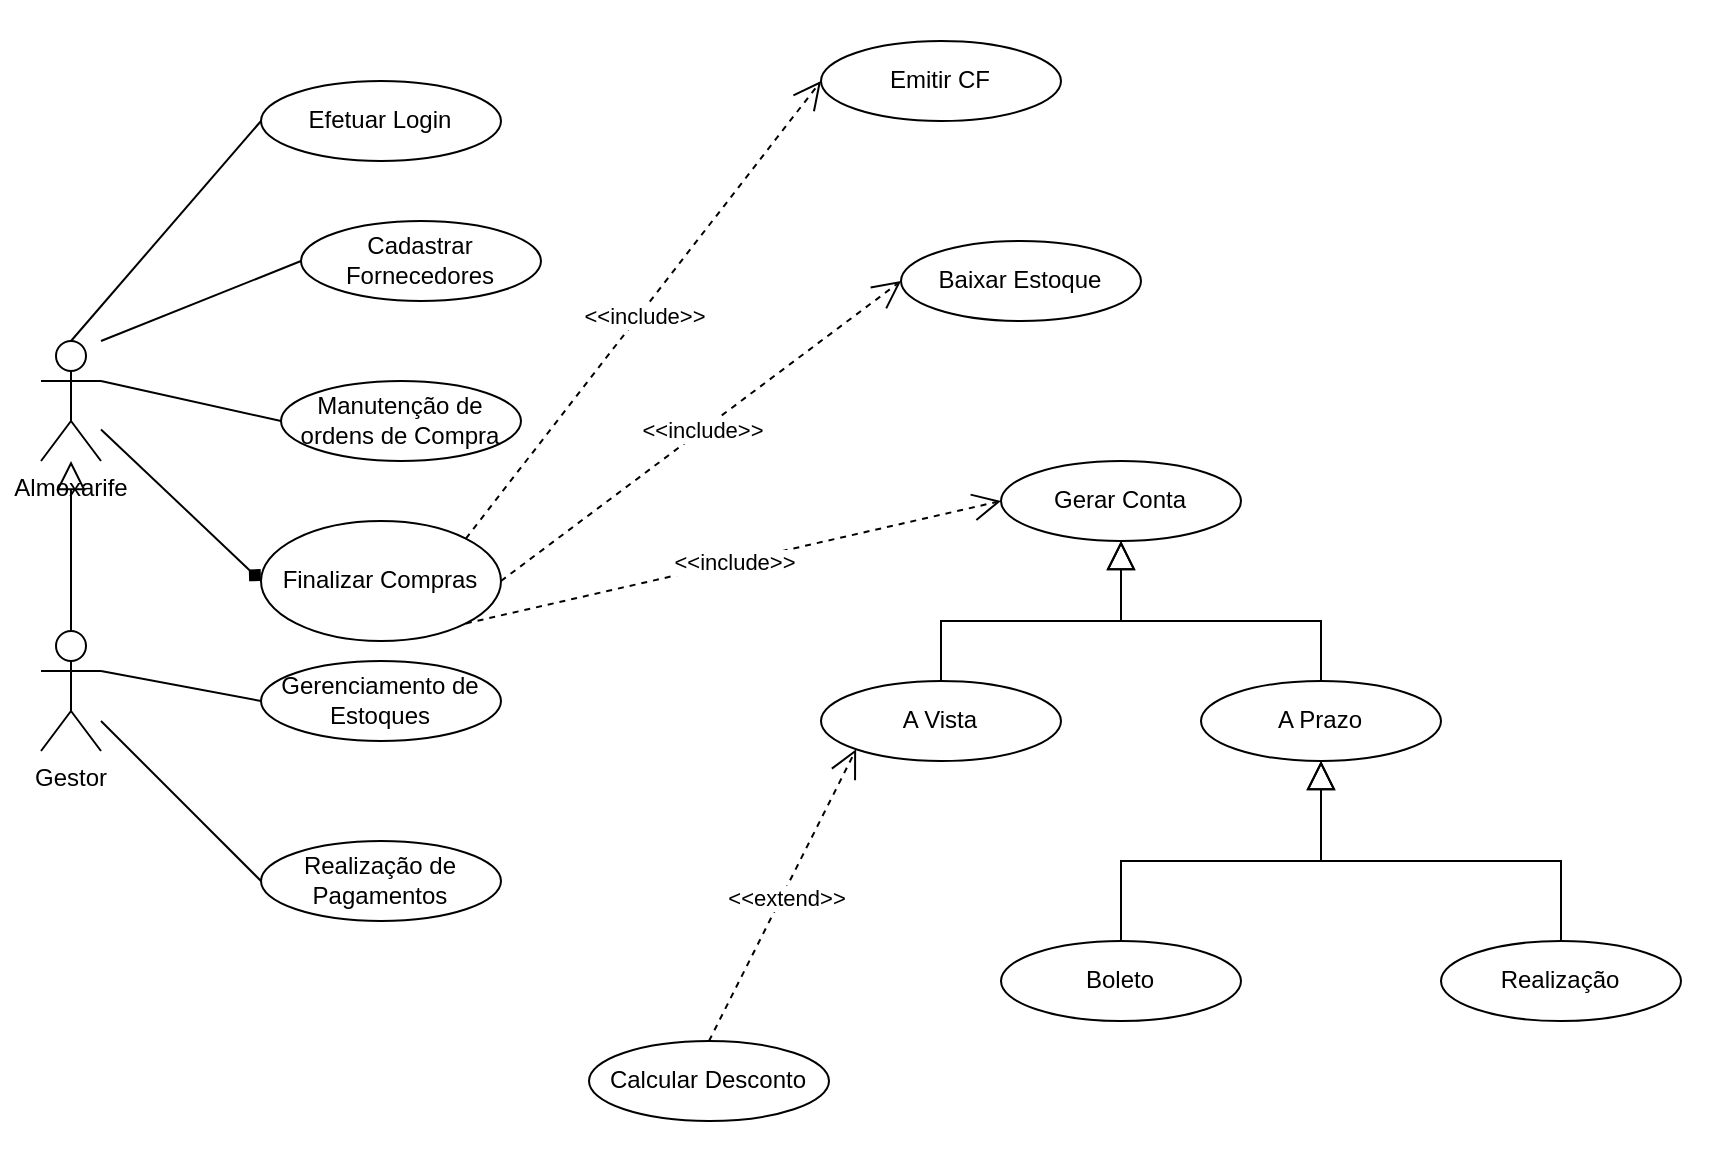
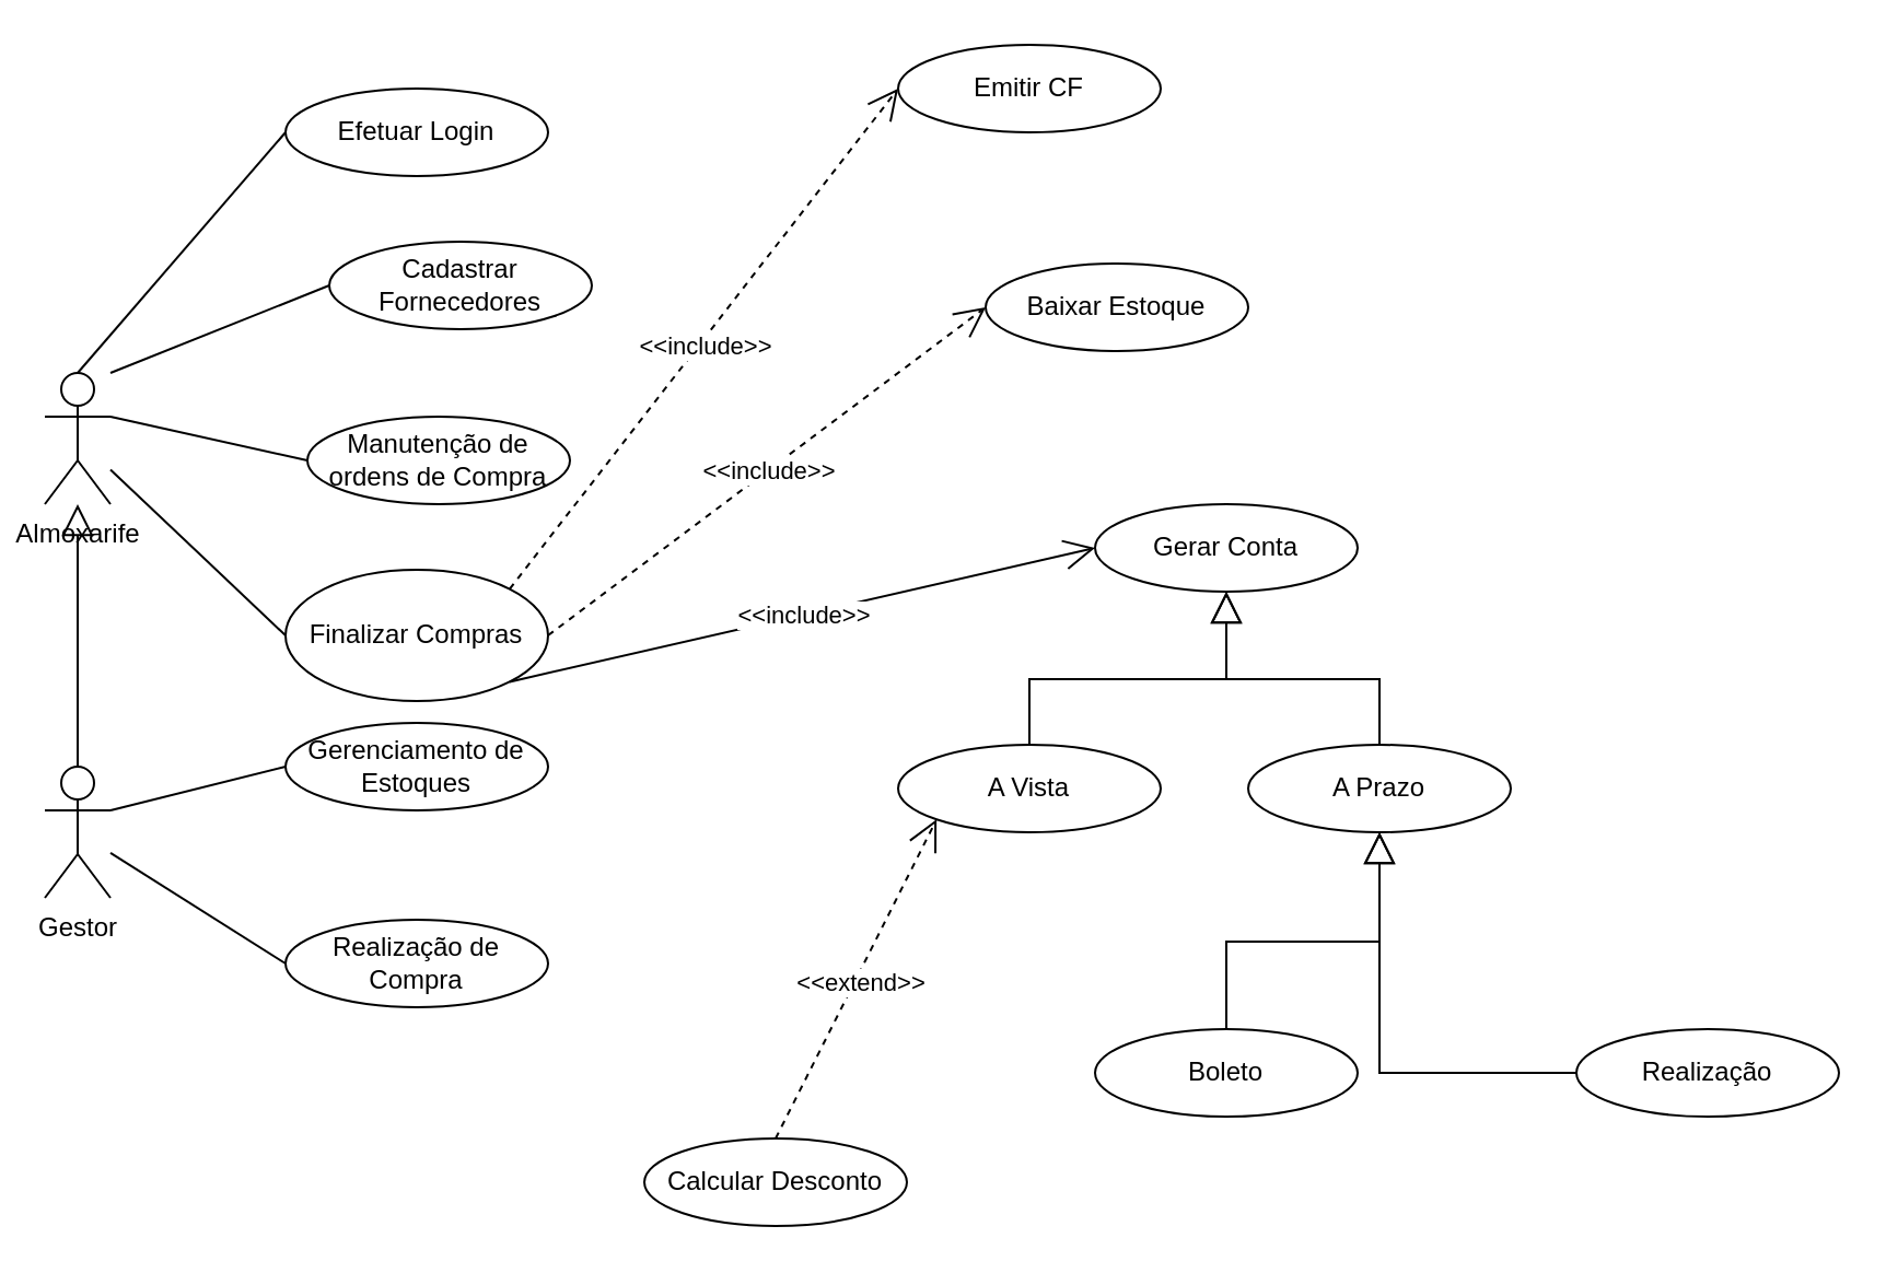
  <mxCell id="0" />
  <mxCell id="1" parent="0" />
  <mxCell id="2" value="" style="edgeStyle=orthogonalEdgeStyle;rounded=0;orthogonalLoop=1;jettySize=auto;html=1;endArrow=block;endFill=0;endSize=12;" edge="1" parent="1" source="4" target="3"><mxGeometry relative="1" as="geometry"><mxPoint x="80" y="280" as="sourcePoint" /><mxPoint x="10" y="280" as="targetPoint" /><Array as="points" /></mxGeometry></mxCell>
  <mxCell id="3" value="Almoxarife" style="shape=umlActor;verticalLabelPosition=bottom;verticalAlign=top;html=1;outlineConnect=0;" vertex="1" parent="1"><mxGeometry x="20" y="170" width="30" height="60" as="geometry" /></mxCell>
- <mxCell id="4" value="Gestor&lt;div&gt;&lt;br&gt;&lt;/div&gt;" style="shape=umlActor;verticalLabelPosition=bottom;verticalAlign=top;html=1;outlineConnect=0;" vertex="1" parent="1"><mxGeometry x="20" y="315" width="30" height="60" as="geometry" /></mxCell>
+ <mxCell id="4" value="Gestor&lt;div&gt;&lt;br&gt;&lt;/div&gt;" style="shape=umlActor;verticalLabelPosition=bottom;verticalAlign=top;html=1;outlineConnect=0;" vertex="1" parent="1"><mxGeometry x="20" y="350" width="30" height="60" as="geometry" /></mxCell>
  <mxCell id="5" value="Cadastrar Fornecedores" style="ellipse;whiteSpace=wrap;html=1;" vertex="1" parent="1"><mxGeometry x="150" y="110" width="120" height="40" as="geometry" /></mxCell>
  <mxCell id="6" value="Manutenção de ordens de Compra" style="ellipse;whiteSpace=wrap;html=1;" vertex="1" parent="1"><mxGeometry x="140" y="190" width="120" height="40" as="geometry" /></mxCell>
  <mxCell id="7" value="Finalizar Compras" style="ellipse;whiteSpace=wrap;html=1;" vertex="1" parent="1"><mxGeometry x="130" y="260" width="120" height="60" as="geometry" /></mxCell>
  <mxCell id="8" style="edgeStyle=orthogonalEdgeStyle;rounded=0;orthogonalLoop=1;jettySize=auto;html=1;exitX=0.5;exitY=1;exitDx=0;exitDy=0;" edge="1" parent="1" source="6" target="6"><mxGeometry relative="1" as="geometry" /></mxCell>
  <mxCell id="9" value="" style="endArrow=none;html=1;rounded=0;entryX=0;entryY=0.5;entryDx=0;entryDy=0;" edge="1" parent="1" target="5"><mxGeometry width="50" height="50" relative="1" as="geometry"><mxPoint x="50" y="170" as="sourcePoint" /><mxPoint x="90" y="120" as="targetPoint" /></mxGeometry></mxCell>
  <mxCell id="10" value="" style="endArrow=none;html=1;rounded=0;entryX=0;entryY=0.5;entryDx=0;entryDy=0;exitX=1;exitY=0.333;exitDx=0;exitDy=0;exitPerimeter=0;" edge="1" parent="1" source="3" target="6"><mxGeometry width="50" height="50" relative="1" as="geometry"><mxPoint x="50" y="200" as="sourcePoint" /><mxPoint x="140" y="110" as="targetPoint" /></mxGeometry></mxCell>
- <mxCell id="11" value="" style="endArrow=diamond;html=1;rounded=0;entryX=0;entryY=0.5;entryDx=0;entryDy=0;" edge="1" parent="1" source="3" target="7"><mxGeometry width="50" height="50" relative="1" as="geometry"><mxPoint x="60" y="190" as="sourcePoint" /><mxPoint x="150" y="120" as="targetPoint" /></mxGeometry></mxCell>
+ <mxCell id="11" value="" style="endArrow=none;html=1;rounded=0;entryX=0;entryY=0.5;entryDx=0;entryDy=0;" edge="1" parent="1" source="3" target="7"><mxGeometry width="50" height="50" relative="1" as="geometry"><mxPoint x="60" y="190" as="sourcePoint" /><mxPoint x="150" y="120" as="targetPoint" /></mxGeometry></mxCell>
  <mxCell id="12" value="Gerenciamento de Estoques" style="ellipse;whiteSpace=wrap;html=1;" vertex="1" parent="1"><mxGeometry x="130" y="330" width="120" height="40" as="geometry" /></mxCell>
  <mxCell id="13" value="" style="endArrow=none;html=1;rounded=0;exitX=1;exitY=0.333;exitDx=0;exitDy=0;exitPerimeter=0;entryX=0;entryY=0.5;entryDx=0;entryDy=0;" edge="1" parent="1" source="4" target="12"><mxGeometry width="50" height="50" relative="1" as="geometry"><mxPoint x="80" y="420" as="sourcePoint" /><mxPoint x="130" y="370" as="targetPoint" /></mxGeometry></mxCell>
- <mxCell id="14" value="Realização de Pagamentos" style="ellipse;whiteSpace=wrap;html=1;" vertex="1" parent="1"><mxGeometry x="130" y="420" width="120" height="40" as="geometry" /></mxCell>
+ <mxCell id="14" value="Realização de Compra" style="ellipse;whiteSpace=wrap;html=1;" vertex="1" parent="1"><mxGeometry x="130" y="420" width="120" height="40" as="geometry" /></mxCell>
  <mxCell id="15" value="" style="endArrow=none;html=1;rounded=0;entryX=0;entryY=0.5;entryDx=0;entryDy=0;" edge="1" parent="1" source="4" target="14"><mxGeometry width="50" height="50" relative="1" as="geometry"><mxPoint x="60" y="530" as="sourcePoint" /><mxPoint x="110" y="480" as="targetPoint" /></mxGeometry></mxCell>
  <mxCell id="16" value="Emitir CF" style="ellipse;whiteSpace=wrap;html=1;" vertex="1" parent="1"><mxGeometry x="410" y="20" width="120" height="40" as="geometry" /></mxCell>
  <mxCell id="17" value="Baixar Estoque" style="ellipse;whiteSpace=wrap;html=1;" vertex="1" parent="1"><mxGeometry x="450" y="120" width="120" height="40" as="geometry" /></mxCell>
  <mxCell id="18" value="Gerar Conta" style="ellipse;whiteSpace=wrap;html=1;" vertex="1" parent="1"><mxGeometry x="500" y="230" width="120" height="40" as="geometry" /></mxCell>
  <mxCell id="19" value="" style="endArrow=open;dashed=1;html=1;rounded=0;exitX=1;exitY=0;exitDx=0;exitDy=0;entryX=0;entryY=0.5;entryDx=0;entryDy=0;endFill=0;endSize=12;" edge="1" parent="1" source="7" target="16"><mxGeometry width="50" height="50" relative="1" as="geometry"><mxPoint x="250" y="220" as="sourcePoint" /><mxPoint x="300" y="170" as="targetPoint" /></mxGeometry></mxCell>
  <mxCell id="20" value="&amp;lt;&amp;lt;include&amp;gt;&amp;gt;" style="edgeLabel;html=1;align=center;verticalAlign=middle;resizable=0;points=[];" vertex="1" connectable="0" parent="19"><mxGeometry x="-0.018" y="-2" relative="1" as="geometry"><mxPoint as="offset" /></mxGeometry></mxCell>
  <mxCell id="21" value="" style="endArrow=open;dashed=1;html=1;rounded=0;exitX=1;exitY=0.5;exitDx=0;exitDy=0;entryX=0;entryY=0.5;entryDx=0;entryDy=0;endFill=0;endSize=12;" edge="1" parent="1" source="7" target="17"><mxGeometry width="50" height="50" relative="1" as="geometry"><mxPoint x="280" y="230" as="sourcePoint" /><mxPoint x="330" y="180" as="targetPoint" /></mxGeometry></mxCell>
  <mxCell id="22" value="&amp;lt;&amp;lt;include&amp;gt;&amp;gt;" style="edgeLabel;html=1;align=center;verticalAlign=middle;resizable=0;points=[];" vertex="1" connectable="0" parent="21"><mxGeometry x="0.007" relative="1" as="geometry"><mxPoint as="offset" /></mxGeometry></mxCell>
- <mxCell id="23" value="" style="endArrow=open;dashed=1;html=1;rounded=0;exitX=1;exitY=1;exitDx=0;exitDy=0;entryX=0;entryY=0.5;entryDx=0;entryDy=0;endSize=12;endFill=0;" edge="1" parent="1" source="7" target="18"><mxGeometry width="50" height="50" relative="1" as="geometry"><mxPoint x="290" y="240" as="sourcePoint" /><mxPoint x="340" y="190" as="targetPoint" /></mxGeometry></mxCell>
+ <mxCell id="23" value="" style="endArrow=open;dashed=0;html=1;rounded=0;exitX=1;exitY=1;exitDx=0;exitDy=0;entryX=0;entryY=0.5;entryDx=0;entryDy=0;endSize=12;endFill=0;" edge="1" parent="1" source="7" target="18"><mxGeometry width="50" height="50" relative="1" as="geometry"><mxPoint x="290" y="240" as="sourcePoint" /><mxPoint x="340" y="190" as="targetPoint" /></mxGeometry></mxCell>
  <mxCell id="24" value="&amp;lt;&amp;lt;include&amp;gt;&amp;gt;" style="edgeLabel;html=1;align=center;verticalAlign=middle;resizable=0;points=[];" vertex="1" connectable="0" parent="23"><mxGeometry x="0.009" relative="1" as="geometry"><mxPoint as="offset" /></mxGeometry></mxCell>
  <mxCell id="25" value="Efetuar Login" style="ellipse;whiteSpace=wrap;html=1;" vertex="1" parent="1"><mxGeometry x="130" y="40" width="120" height="40" as="geometry" /></mxCell>
  <mxCell id="26" value="" style="endArrow=none;html=1;rounded=0;exitX=0.5;exitY=0;exitDx=0;exitDy=0;exitPerimeter=0;entryX=0;entryY=0.5;entryDx=0;entryDy=0;" edge="1" parent="1" source="3" target="25"><mxGeometry width="50" height="50" relative="1" as="geometry"><mxPoint x="30" y="130" as="sourcePoint" /><mxPoint x="80" y="80" as="targetPoint" /></mxGeometry></mxCell>
  <mxCell id="27" style="edgeStyle=orthogonalEdgeStyle;rounded=0;orthogonalLoop=1;jettySize=auto;html=1;endArrow=block;endFill=0;jumpSize=12;strokeWidth=1;endSize=12;" edge="1" parent="1" source="28" target="18"><mxGeometry relative="1" as="geometry" /></mxCell>
  <mxCell id="28" value="A Vista" style="ellipse;whiteSpace=wrap;html=1;" vertex="1" parent="1"><mxGeometry x="410" y="340" width="120" height="40" as="geometry" /></mxCell>
  <mxCell id="29" style="edgeStyle=orthogonalEdgeStyle;rounded=0;orthogonalLoop=1;jettySize=auto;html=1;endArrow=block;endFill=0;jumpSize=25;endSize=12;" edge="1" parent="1" source="30" target="18"><mxGeometry relative="1" as="geometry" /></mxCell>
- <mxCell id="30" value="A Prazo" style="ellipse;whiteSpace=wrap;html=1;" vertex="1" parent="1"><mxGeometry x="600" y="340" width="120" height="40" as="geometry" /></mxCell>
+ <mxCell id="30" value="A Prazo" style="ellipse;whiteSpace=wrap;html=1;" vertex="1" parent="1"><mxGeometry x="570" y="340" width="120" height="40" as="geometry" /></mxCell>
  <mxCell id="31" value="Calcular Desconto" style="ellipse;whiteSpace=wrap;html=1;" vertex="1" parent="1"><mxGeometry x="294" y="520" width="120" height="40" as="geometry" /></mxCell>
  <mxCell id="32" value="" style="endArrow=open;dashed=1;html=1;rounded=0;exitX=0.5;exitY=0;exitDx=0;exitDy=0;entryX=0;entryY=1;entryDx=0;entryDy=0;endSize=12;endFill=0;" edge="1" parent="1" source="31" target="28"><mxGeometry width="50" height="50" relative="1" as="geometry"><mxPoint x="360" y="500" as="sourcePoint" /><mxPoint x="410" y="450" as="targetPoint" /></mxGeometry></mxCell>
  <mxCell id="33" value="&amp;lt;&amp;lt;extend&amp;gt;&amp;gt;" style="edgeLabel;html=1;align=center;verticalAlign=middle;resizable=0;points=[];" vertex="1" connectable="0" parent="32"><mxGeometry x="-0.014" y="-2" relative="1" as="geometry"><mxPoint as="offset" /></mxGeometry></mxCell>
  <mxCell id="34" style="edgeStyle=orthogonalEdgeStyle;rounded=0;orthogonalLoop=1;jettySize=auto;html=1;entryX=0.5;entryY=1;entryDx=0;entryDy=0;endSize=12;endArrow=block;endFill=0;" edge="1" parent="1" source="35" target="30"><mxGeometry relative="1" as="geometry" /></mxCell>
  <mxCell id="35" value="Boleto" style="ellipse;whiteSpace=wrap;html=1;" vertex="1" parent="1"><mxGeometry x="500" y="470" width="120" height="40" as="geometry" /></mxCell>
  <mxCell id="36" style="edgeStyle=orthogonalEdgeStyle;rounded=0;orthogonalLoop=1;jettySize=auto;html=1;endSize=12;endArrow=block;endFill=0;" edge="1" parent="1" source="37" target="30"><mxGeometry relative="1" as="geometry" /></mxCell>
  <mxCell id="37" value="Realização" style="ellipse;whiteSpace=wrap;html=1;" vertex="1" parent="1"><mxGeometry x="720" y="470" width="120" height="40" as="geometry" /></mxCell>
